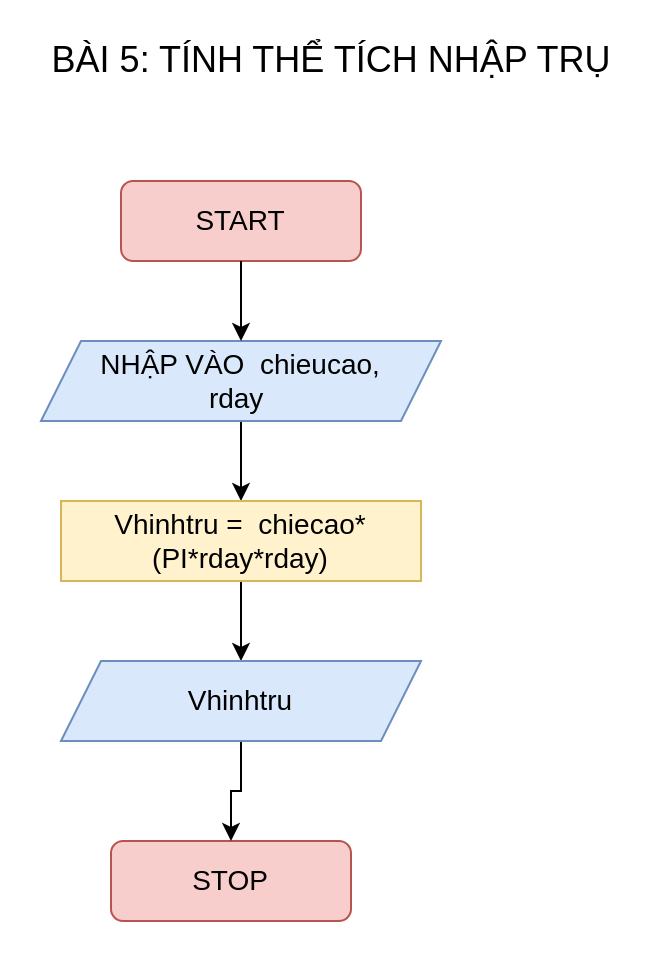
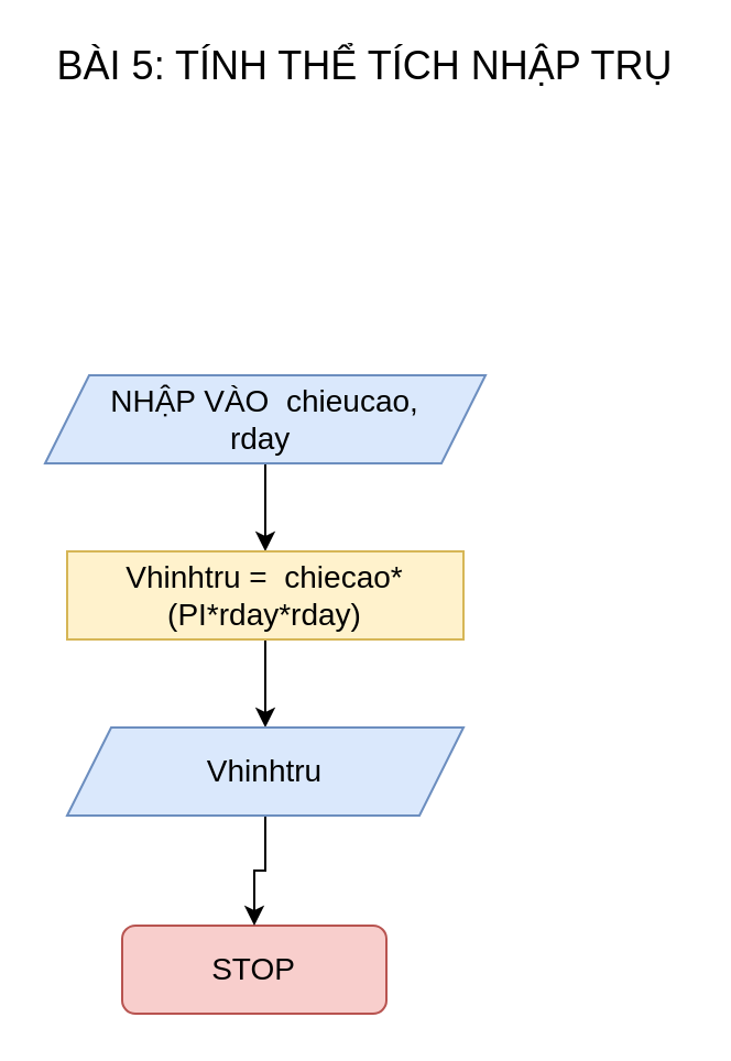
  <mxCell id="0" />
  <mxCell id="1" parent="0" />
- <mxCell id="2" value="&lt;font style=&quot;font-size: 14px;&quot;&gt;START&lt;/font&gt;" style="rounded=1;whiteSpace=wrap;html=1;fontSize=12;glass=0;strokeWidth=1;shadow=0;fillColor=#f8cecc;strokeColor=#b85450;" parent="1" vertex="1"><mxGeometry x="60" y="90" width="120" height="40" as="geometry" /></mxCell>
  <mxCell id="3" value="&lt;font style=&quot;font-size: 14px;&quot;&gt;STOP&lt;/font&gt;" style="rounded=1;whiteSpace=wrap;html=1;fontSize=12;glass=0;strokeWidth=1;shadow=0;fillColor=#f8cecc;strokeColor=#b85450;" parent="1" vertex="1"><mxGeometry x="55" y="420" width="120" height="40" as="geometry" /></mxCell>
  <mxCell id="4" value="&lt;font style=&quot;font-size: 18px;&quot;&gt;BÀI 5: TÍNH THỂ TÍCH NHẬP TRỤ&lt;/font&gt;" style="text;html=1;align=center;verticalAlign=middle;resizable=0;points=[];autosize=1;strokeColor=none;fillColor=none;" parent="1" vertex="1"><mxGeometry x="20" y="20" width="290" height="20" as="geometry" /></mxCell>
  <mxCell id="5" value="" style="edgeStyle=orthogonalEdgeStyle;rounded=0;orthogonalLoop=1;jettySize=auto;html=1;fontSize=14;" parent="1" source="6" target="8" edge="1"><mxGeometry relative="1" as="geometry" /></mxCell>
  <mxCell id="6" value="&lt;font style=&quot;font-size: 14px;&quot;&gt;NHẬP VÀO&amp;nbsp; chieucao, &lt;br&gt;rday&amp;nbsp;&lt;/font&gt;" style="shape=parallelogram;perimeter=parallelogramPerimeter;whiteSpace=wrap;html=1;fixedSize=1;fontSize=12;fillColor=#dae8fc;strokeColor=#6c8ebf;" parent="1" vertex="1"><mxGeometry x="20" y="170" width="200" height="40" as="geometry" /></mxCell>
  <mxCell id="7" value="" style="edgeStyle=orthogonalEdgeStyle;rounded=0;orthogonalLoop=1;jettySize=auto;html=1;fontSize=14;" parent="1" source="8" target="11" edge="1"><mxGeometry relative="1" as="geometry" /></mxCell>
  <mxCell id="8" value="&lt;font style=&quot;font-size: 14px;&quot;&gt;Vhinhtru =&amp;nbsp; chiecao*(PI*rday*rday)&lt;/font&gt;" style="rounded=0;whiteSpace=wrap;html=1;fontSize=12;fillColor=#fff2cc;strokeColor=#d6b656;" parent="1" vertex="1"><mxGeometry x="30" y="250" width="180" height="40" as="geometry" /></mxCell>
- <mxCell id="9" value="" style="endArrow=classic;html=1;rounded=0;fontSize=14;exitX=0.5;exitY=1;exitDx=0;exitDy=0;" parent="1" source="2" target="6" edge="1"><mxGeometry width="50" height="50" relative="1" as="geometry"><mxPoint x="120" y="300" as="sourcePoint" /><mxPoint x="170" y="250" as="targetPoint" /><Array as="points"><mxPoint x="120" y="170" /></Array></mxGeometry></mxCell>
  <mxCell id="10" value="" style="edgeStyle=orthogonalEdgeStyle;rounded=0;orthogonalLoop=1;jettySize=auto;html=1;fontSize=14;" parent="1" source="11" target="3" edge="1"><mxGeometry relative="1" as="geometry" /></mxCell>
  <mxCell id="11" value="&lt;span style=&quot;font-size: 14px;&quot;&gt;Vhinhtru&lt;/span&gt;" style="shape=parallelogram;perimeter=parallelogramPerimeter;whiteSpace=wrap;html=1;fixedSize=1;fontSize=12;fillColor=#dae8fc;strokeColor=#6c8ebf;" parent="1" vertex="1"><mxGeometry x="30" y="330" width="180" height="40" as="geometry" /></mxCell>
